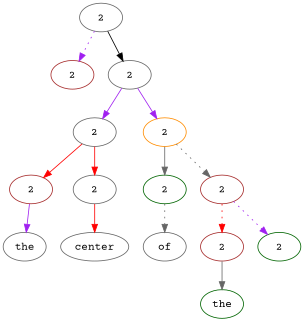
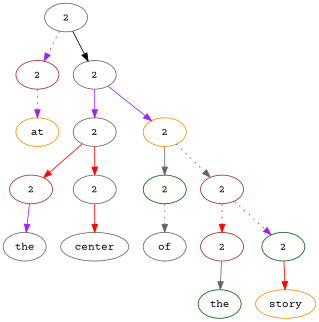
  digraph {
    fontname="Courier Prime"
    node [color=gray40 fontname="Courier Prime"]
    edge [color=purple fontname="Courier Prime" style=solid]
    n1 [label=2]
    n2 [color=brown label=2]
    n3 [label=2]
+   n4 [color=darkorange label=at]
    n5 [label=2]
    n6 [color=darkorange label=2]
    n7 [color=brown label=2]
    n8 [label=2]
    n9 [color=darkgreen label=2]
    n10 [color=brown label=2]
    n11 [label=the]
    n12 [label=center]
    n13 [label=of]
    n14 [color=brown label=2]
    n15 [color=darkgreen label=2]
    n16 [color=darkgreen label=the]
+   n17 [color=darkorange label=story]
    n1 -> n2 [style=dotted]
    n1 -> n3 [color=black]
+   n2 -> n4 [style=dotted]
    n3 -> n5
    n3 -> n6
    n5 -> n7 [color=red]
    n5 -> n8 [color=red]
    n6 -> n9 [color=gray40]
    n6 -> n10 [color=gray40 style=dotted]
    n7 -> n11
    n8 -> n12 [color=red]
    n9 -> n13 [color=gray40 style=dotted]
    n10 -> n14 [color=red style=dotted]
    n10 -> n15 [style=dotted]
    n14 -> n16 [color=gray40]
+   n15 -> n17 [color=red]
  }
